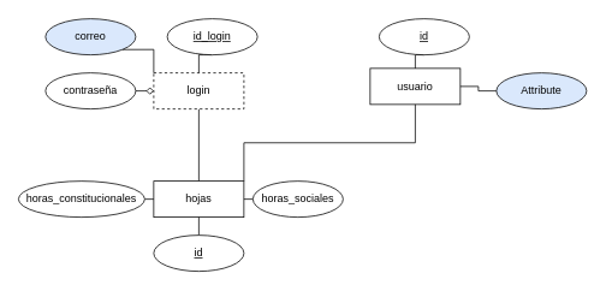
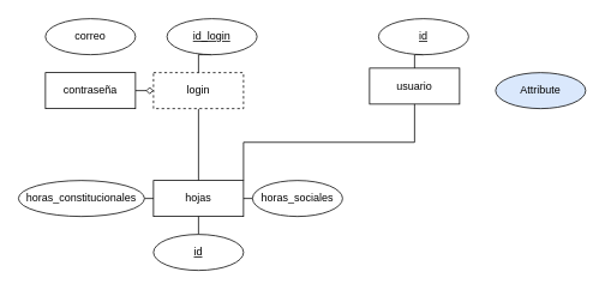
  <mxCell id="0" />
  <mxCell id="1" parent="0" />
  <mxCell id="2" value="usuario" style="whiteSpace=wrap;html=1;align=center;" vertex="1" parent="1"><mxGeometry x="410" y="75" width="100" height="40" as="geometry" /></mxCell>
  <mxCell id="3" style="edgeStyle=orthogonalEdgeStyle;rounded=0;orthogonalLoop=1;jettySize=auto;html=1;entryX=0.5;entryY=0;entryDx=0;entryDy=0;endArrow=none;endFill=0;" edge="1" parent="1" source="5" target="7"><mxGeometry relative="1" as="geometry" /></mxCell>
  <mxCell id="4" style="edgeStyle=orthogonalEdgeStyle;rounded=0;orthogonalLoop=1;jettySize=auto;html=1;exitX=0.5;exitY=0;exitDx=0;exitDy=0;endArrow=none;endFill=0;" edge="1" parent="1" source="5" target="14"><mxGeometry relative="1" as="geometry" /></mxCell>
  <mxCell id="5" value="login" style="whiteSpace=wrap;html=1;align=center;dashed=1;" vertex="1" parent="1"><mxGeometry x="170" y="80" width="100" height="40" as="geometry" /></mxCell>
  <mxCell id="6" style="edgeStyle=orthogonalEdgeStyle;rounded=0;orthogonalLoop=1;jettySize=auto;html=1;exitX=1;exitY=0;exitDx=0;exitDy=0;entryX=0.5;entryY=1;entryDx=0;entryDy=0;endArrow=none;endFill=0;" edge="1" parent="1" source="7" target="2"><mxGeometry relative="1" as="geometry" /></mxCell>
  <mxCell id="7" value="hojas" style="whiteSpace=wrap;html=1;align=center;" vertex="1" parent="1"><mxGeometry x="170" y="200" width="100" height="40" as="geometry" /></mxCell>
- <mxCell id="8" style="edgeStyle=orthogonalEdgeStyle;rounded=0;orthogonalLoop=1;jettySize=auto;html=1;exitX=0;exitY=0.5;exitDx=0;exitDy=0;entryX=1;entryY=0.5;entryDx=0;entryDy=0;endArrow=none;endFill=0;" edge="1" parent="1" source="9" target="2"><mxGeometry relative="1" as="geometry" /></mxCell>
  <mxCell id="9" value="Attribute" style="ellipse;whiteSpace=wrap;html=1;align=center;fillColor=#dae8fc;" vertex="1" parent="1"><mxGeometry x="550" y="80" width="100" height="40" as="geometry" /></mxCell>
  <mxCell id="10" style="edgeStyle=orthogonalEdgeStyle;rounded=0;orthogonalLoop=1;jettySize=auto;html=1;exitX=0.5;exitY=1;exitDx=0;exitDy=0;entryX=0.5;entryY=0;entryDx=0;entryDy=0;endArrow=none;endFill=0;" edge="1" parent="1" source="11" target="2"><mxGeometry relative="1" as="geometry" /></mxCell>
  <mxCell id="11" value="id" style="ellipse;whiteSpace=wrap;html=1;align=center;fontStyle=4;" vertex="1" parent="1"><mxGeometry x="420" y="20" width="100" height="40" as="geometry" /></mxCell>
  <mxCell id="12" style="edgeStyle=orthogonalEdgeStyle;rounded=0;orthogonalLoop=1;jettySize=auto;html=1;exitX=0.5;exitY=0;exitDx=0;exitDy=0;entryX=0.5;entryY=1;entryDx=0;entryDy=0;endArrow=none;endFill=0;" edge="1" parent="1" source="13" target="7"><mxGeometry relative="1" as="geometry" /></mxCell>
  <mxCell id="13" value="id" style="ellipse;whiteSpace=wrap;html=1;align=center;fontStyle=4;" vertex="1" parent="1"><mxGeometry x="170" y="260" width="100" height="40" as="geometry" /></mxCell>
  <mxCell id="14" value="id_login" style="ellipse;whiteSpace=wrap;html=1;align=center;fontStyle=4;" vertex="1" parent="1"><mxGeometry x="185" y="20" width="100" height="40" as="geometry" /></mxCell>
  <mxCell id="15" style="edgeStyle=orthogonalEdgeStyle;rounded=0;orthogonalLoop=1;jettySize=auto;html=1;exitX=0;exitY=0.5;exitDx=0;exitDy=0;entryX=1;entryY=0.5;entryDx=0;entryDy=0;endArrow=none;endFill=0;" edge="1" parent="1" source="16" target="7"><mxGeometry relative="1" as="geometry" /></mxCell>
  <mxCell id="16" value="horas_sociales&lt;span style=&quot;color: rgba(0, 0, 0, 0); font-family: monospace; font-size: 0px; text-align: start; text-wrap: nowrap;&quot;&gt;%3CmxGraphModel%3E%3Croot%3E%3CmxCell%20id%3D%220%22%2F%3E%3CmxCell%20id%3D%221%22%20parent%3D%220%22%2F%3E%3CmxCell%20id%3D%222%22%20value%3D%22Attribute%22%20style%3D%22ellipse%3BwhiteSpace%3Dwrap%3Bhtml%3D1%3Balign%3Dcenter%3B%22%20vertex%3D%221%22%20parent%3D%221%22%3E%3CmxGeometry%20x%3D%22580%22%20y%3D%22160%22%20width%3D%22100%22%20height%3D%2240%22%20as%3D%22geometry%22%2F%3E%3C%2FmxCell%3E%3C%2Froot%3E%3C%2FmxGraphModel%3E&lt;/span&gt;" style="ellipse;whiteSpace=wrap;html=1;align=center;" vertex="1" parent="1"><mxGeometry x="280" y="200" width="100" height="40" as="geometry" /></mxCell>
- <mxCell id="17" style="edgeStyle=orthogonalEdgeStyle;rounded=0;orthogonalLoop=1;jettySize=auto;html=1;exitX=1;exitY=1;exitDx=0;exitDy=0;entryX=0;entryY=0;entryDx=0;entryDy=0;endArrow=none;endFill=0;" edge="1" parent="1" source="18" target="5"><mxGeometry relative="1" as="geometry" /></mxCell>
- <mxCell id="18" value="correo" style="ellipse;whiteSpace=wrap;html=1;align=center;fillColor=#dae8fc;" vertex="1" parent="1"><mxGeometry x="50" y="20" width="100" height="40" as="geometry" /></mxCell>
+ <mxCell id="18" value="correo" style="ellipse;whiteSpace=wrap;html=1;align=center;" vertex="1" parent="1"><mxGeometry x="50" y="20" width="100" height="40" as="geometry" /></mxCell>
  <mxCell id="19" style="edgeStyle=orthogonalEdgeStyle;rounded=0;orthogonalLoop=1;jettySize=auto;html=1;exitX=1;exitY=0.5;exitDx=0;exitDy=0;entryX=0;entryY=0.5;entryDx=0;entryDy=0;endArrow=none;endFill=0;" edge="1" parent="1" source="20" target="7"><mxGeometry relative="1" as="geometry" /></mxCell>
  <mxCell id="20" value="horas_constitucionales&lt;span style=&quot;color: rgba(0, 0, 0, 0); font-family: monospace; font-size: 0px; text-align: start; text-wrap: nowrap;&quot;&gt;%3CmxGraphModel%3E%3Croot%3E%3CmxCell%20id%3D%220%22%2F%3E%3CmxCell%20id%3D%221%22%20parent%3D%220%22%2F%3E%3CmxCell%20id%3D%222%22%20value%3D%22Attribute%22%20style%3D%22ellipse%3BwhiteSpace%3Dwrap%3Bhtml%3D1%3Balign%3Dcenter%3B%22%20vertex%3D%221%22%20parent%3D%221%22%3E%3CmxGeometry%20x%3D%22580%22%20y%3D%22160%22%20width%3D%22100%22%20height%3D%2240%22%20as%3D%22geometry%22%2F%3E%3C%2FmxCell%3E%3C%2Froot%3E%3C%2FmxGraphModel%&lt;/span&gt;" style="ellipse;whiteSpace=wrap;html=1;align=center;" vertex="1" parent="1"><mxGeometry x="20" y="200" width="140" height="40" as="geometry" /></mxCell>
  <mxCell id="21" style="edgeStyle=orthogonalEdgeStyle;rounded=0;orthogonalLoop=1;jettySize=auto;html=1;exitX=1;exitY=0.5;exitDx=0;exitDy=0;entryX=0;entryY=0.5;entryDx=0;entryDy=0;endArrow=diamond;endFill=0;" edge="1" parent="1" source="22" target="5"><mxGeometry relative="1" as="geometry" /></mxCell>
- <mxCell id="22" value="contraseña" style="ellipse;whiteSpace=wrap;html=1;align=center;" vertex="1" parent="1"><mxGeometry x="50" y="80" width="100" height="40" as="geometry" /></mxCell>
+ <mxCell id="22" value="contraseña" style="whiteSpace=wrap;html=1;align=center;rounded=0;" vertex="1" parent="1"><mxGeometry x="50" y="80" width="100" height="40" as="geometry" /></mxCell>
